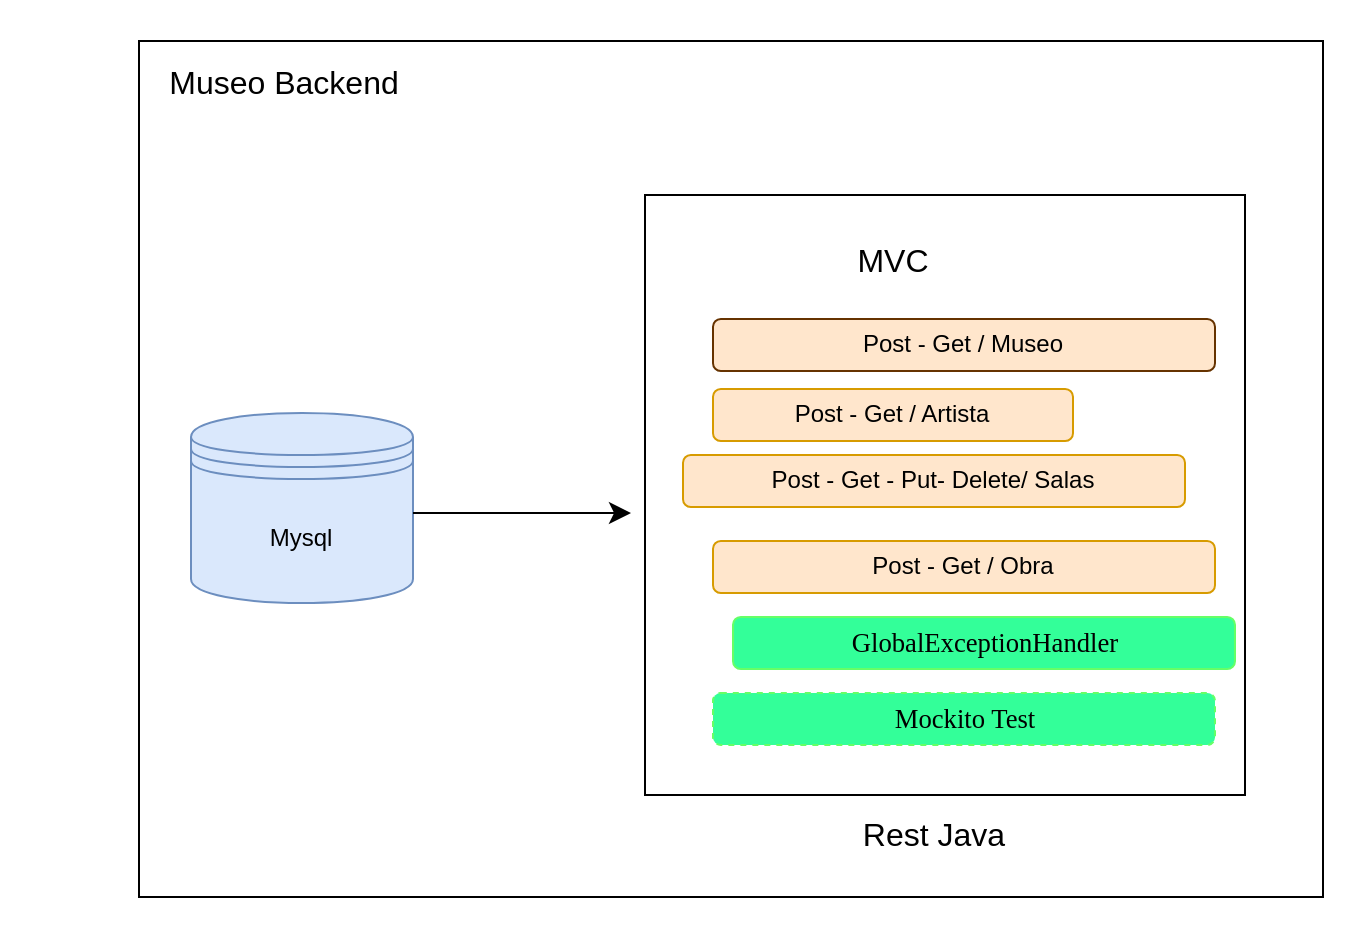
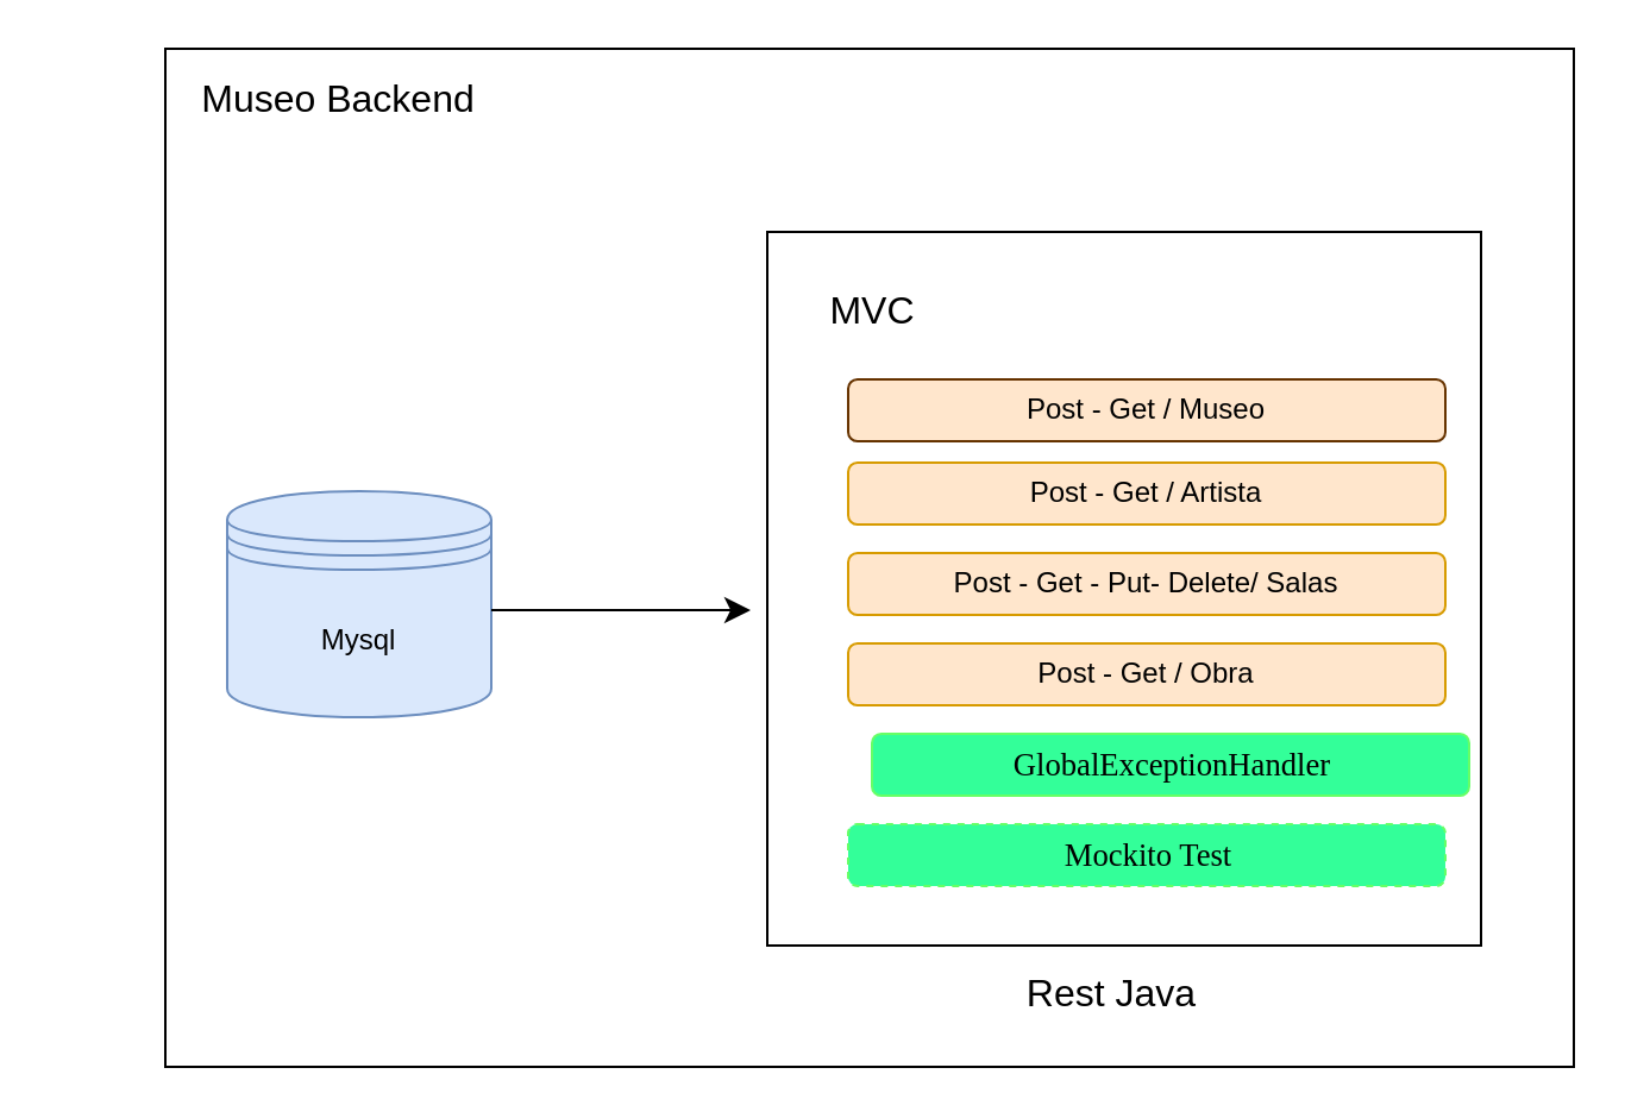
  <mxCell id="0" />
  <mxCell id="1" parent="0" />
  <mxCell id="2" value="" style="rounded=0;whiteSpace=wrap;html=1;" vertex="1" parent="1"><mxGeometry x="69" y="20" width="592" height="428" as="geometry" /></mxCell>
  <mxCell id="3" value="Mysql" style="shape=datastore;whiteSpace=wrap;html=1;fillColor=#dae8fc;strokeColor=#6c8ebf;" vertex="1" parent="1"><mxGeometry x="95" y="206" width="111" height="95" as="geometry" /></mxCell>
  <mxCell id="4" value="" style="endArrow=classic;html=1;rounded=0;fontSize=12;startSize=8;endSize=8;curved=1;" edge="1" parent="1"><mxGeometry width="50" height="50" relative="1" as="geometry"><mxPoint x="206" y="256" as="sourcePoint" /><mxPoint x="315" y="256" as="targetPoint" /></mxGeometry></mxCell>
  <mxCell id="5" value="" style="whiteSpace=wrap;html=1;aspect=fixed;" vertex="1" parent="1"><mxGeometry x="322" y="97" width="300" height="300" as="geometry" /></mxCell>
- <mxCell id="6" value="MVC" style="text;html=1;align=center;verticalAlign=middle;whiteSpace=wrap;rounded=0;fontSize=16;" vertex="1" parent="1"><mxGeometry x="416" y="115" width="61" height="30" as="geometry" /></mxCell>
+ <mxCell id="6" value="MVC" style="text;html=1;align=center;verticalAlign=middle;whiteSpace=wrap;rounded=0;fontSize=16;" vertex="1" parent="1"><mxGeometry x="336" y="115" width="61" height="30" as="geometry" /></mxCell>
  <mxCell id="7" value="Museo&amp;nbsp;&lt;span style=&quot;background-color: initial;&quot;&gt;Backend&lt;/span&gt;" style="text;html=1;align=center;verticalAlign=middle;whiteSpace=wrap;rounded=0;fontSize=16;" vertex="1" parent="1"><mxGeometry x="20" y="26" width="244" height="30" as="geometry" /></mxCell>
  <mxCell id="8" value="Post - Get / Museo" style="rounded=1;whiteSpace=wrap;html=1;fillColor=#ffe6cc;strokeColor=#663300;" vertex="1" parent="1"><mxGeometry x="356" y="159" width="251" height="26" as="geometry" /></mxCell>
- <mxCell id="9" value="Post - Get / Artista" style="rounded=1;whiteSpace=wrap;html=1;fillColor=#ffe6cc;strokeColor=#d79b00;" vertex="1" parent="1"><mxGeometry x="356" y="194" width="180" height="26" as="geometry" /></mxCell>
- <mxCell id="10" value="Post - Get - Put- Delete/ Salas" style="rounded=1;whiteSpace=wrap;html=1;fillColor=#ffe6cc;strokeColor=#d79b00;" vertex="1" parent="1"><mxGeometry x="341" y="227" width="251" height="26" as="geometry" /></mxCell>
+ <mxCell id="9" value="Post - Get / Artista" style="rounded=1;whiteSpace=wrap;html=1;fillColor=#ffe6cc;strokeColor=#d79b00;" vertex="1" parent="1"><mxGeometry x="356" y="194" width="251" height="26" as="geometry" /></mxCell>
+ <mxCell id="10" value="Post - Get - Put- Delete/ Salas" style="rounded=1;whiteSpace=wrap;html=1;fillColor=#ffe6cc;strokeColor=#d79b00;" vertex="1" parent="1"><mxGeometry x="356" y="232" width="251" height="26" as="geometry" /></mxCell>
  <mxCell id="11" value="Post - Get / Obra" style="rounded=1;whiteSpace=wrap;html=1;fillColor=#ffe6cc;strokeColor=#d79b00;" vertex="1" parent="1"><mxGeometry x="356" y="270" width="251" height="26" as="geometry" /></mxCell>
  <mxCell id="12" value="&lt;span style=&quot;padding: 0px 0px 0px 2px;&quot;&gt;&lt;span style=&quot;font-family: Consolas; font-size: 10pt; white-space: pre;&quot;&gt;GlobalExceptionHandler&lt;/span&gt;&lt;/span&gt;" style="rounded=1;whiteSpace=wrap;html=1;fillColor=#33FF99;strokeColor=#66FF66;" vertex="1" parent="1"><mxGeometry x="366" y="308" width="251" height="26" as="geometry" /></mxCell>
  <mxCell id="13" value="&lt;span style=&quot;padding: 0px 0px 0px 2px;&quot;&gt;&lt;span style=&quot;font-family: Consolas; font-size: 10pt; white-space: pre;&quot;&gt;Mockito Test&lt;/span&gt;&lt;/span&gt;" style="rounded=1;whiteSpace=wrap;html=1;fillColor=#33FF99;strokeColor=#66FF66;dashed=1;" vertex="1" parent="1"><mxGeometry x="356" y="346" width="251" height="26" as="geometry" /></mxCell>
  <mxCell id="14" value="Rest Java" style="text;html=1;align=center;verticalAlign=middle;whiteSpace=wrap;rounded=0;fontSize=16;" vertex="1" parent="1"><mxGeometry x="405" y="402" width="124" height="30" as="geometry" /></mxCell>
